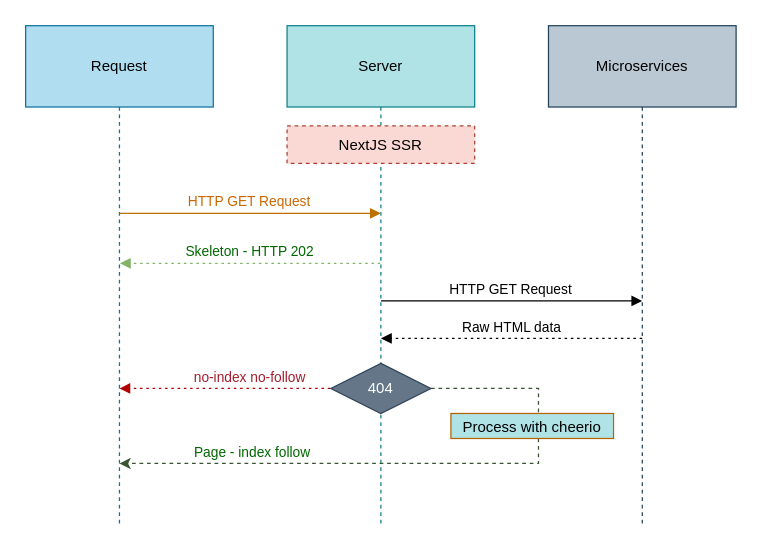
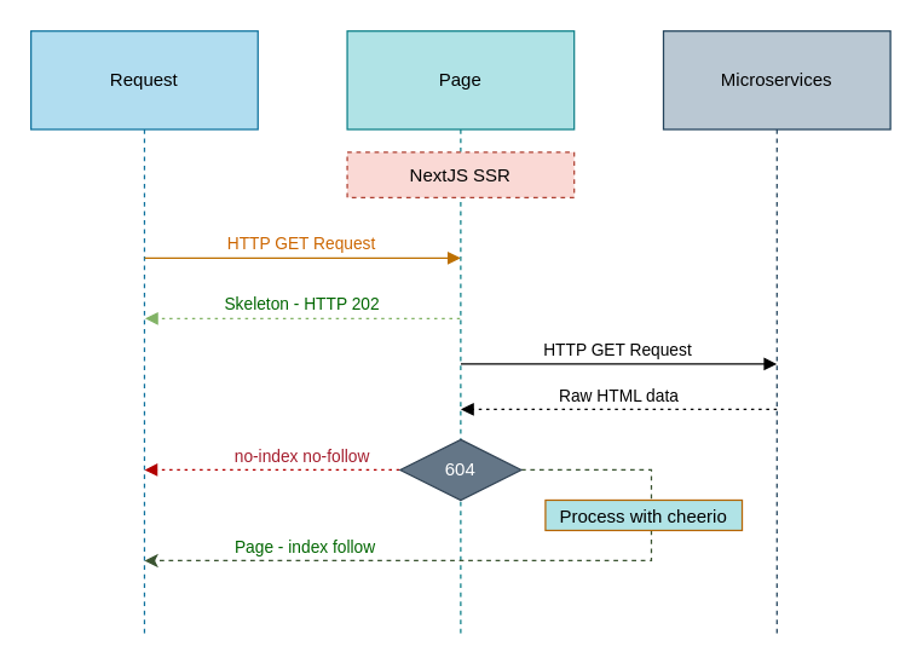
  <mxCell id="0" />
  <mxCell id="1" parent="0" />
  <mxCell id="2" value="Request" style="shape=umlLifeline;perimeter=lifelinePerimeter;whiteSpace=wrap;container=1;dropTarget=0;collapsible=0;recursiveResize=0;outlineConnect=0;portConstraint=eastwest;newEdgeStyle={&quot;edgeStyle&quot;:&quot;elbowEdgeStyle&quot;,&quot;elbow&quot;:&quot;vertical&quot;,&quot;curved&quot;:0,&quot;rounded&quot;:0};size=65;labelBackgroundColor=none;labelBorderColor=none;textShadow=0;fillColor=#b1ddf0;strokeColor=#10739e;" parent="1" vertex="1"><mxGeometry width="150" height="400" as="geometry" x="20" y="20" /></mxCell>
- <mxCell id="3" value="Server" style="shape=umlLifeline;perimeter=lifelinePerimeter;whiteSpace=wrap;container=1;dropTarget=0;collapsible=0;recursiveResize=0;outlineConnect=0;portConstraint=eastwest;newEdgeStyle={&quot;edgeStyle&quot;:&quot;elbowEdgeStyle&quot;,&quot;elbow&quot;:&quot;vertical&quot;,&quot;curved&quot;:0,&quot;rounded&quot;:0};size=65;labelBackgroundColor=none;labelBorderColor=none;textShadow=0;fillColor=#b0e3e6;strokeColor=#0e8088;" parent="1" vertex="1"><mxGeometry x="229" width="150" height="400" as="geometry" y="20" /></mxCell>
+ <mxCell id="3" value="Page" style="shape=umlLifeline;perimeter=lifelinePerimeter;whiteSpace=wrap;container=1;dropTarget=0;collapsible=0;recursiveResize=0;outlineConnect=0;portConstraint=eastwest;newEdgeStyle={&quot;edgeStyle&quot;:&quot;elbowEdgeStyle&quot;,&quot;elbow&quot;:&quot;vertical&quot;,&quot;curved&quot;:0,&quot;rounded&quot;:0};size=65;labelBackgroundColor=none;labelBorderColor=none;textShadow=0;fillColor=#b0e3e6;strokeColor=#0e8088;" parent="1" vertex="1"><mxGeometry x="229" width="150" height="400" as="geometry" y="20" /></mxCell>
  <mxCell id="4" value="Microservices" style="shape=umlLifeline;perimeter=lifelinePerimeter;whiteSpace=wrap;container=1;dropTarget=0;collapsible=0;recursiveResize=0;outlineConnect=0;portConstraint=eastwest;newEdgeStyle={&quot;edgeStyle&quot;:&quot;elbowEdgeStyle&quot;,&quot;elbow&quot;:&quot;vertical&quot;,&quot;curved&quot;:0,&quot;rounded&quot;:0};size=65;labelBackgroundColor=none;labelBorderColor=none;textShadow=0;fillColor=#bac8d3;strokeColor=#23445d;" parent="1" vertex="1"><mxGeometry x="438" width="150" height="400" as="geometry" y="20" /></mxCell>
  <mxCell id="5" value="HTTP GET Request" style="verticalAlign=bottom;endArrow=block;edgeStyle=elbowEdgeStyle;elbow=vertical;curved=0;rounded=0;labelBackgroundColor=none;fontColor=#CC6600;labelBorderColor=none;textShadow=0;fillColor=#f0a30a;strokeColor=#BD7000;" parent="1" edge="1"><mxGeometry relative="1" as="geometry"><Array as="points"><mxPoint x="208.4" y="170" /></Array><mxPoint x="95.1" y="170" as="sourcePoint" /><mxPoint x="303.9" y="170" as="targetPoint" /></mxGeometry></mxCell>
  <mxCell id="6" value="HTTP GET Request" style="verticalAlign=bottom;endArrow=block;edgeStyle=elbowEdgeStyle;elbow=vertical;curved=0;rounded=0;labelBackgroundColor=none;fontColor=default;labelBorderColor=none;textShadow=0;" parent="1" edge="1"><mxGeometry relative="1" as="geometry"><Array as="points"><mxPoint x="417.4" y="240" /></Array><mxPoint x="304.1" y="240" as="sourcePoint" /><mxPoint x="512.9" y="240" as="targetPoint" /></mxGeometry></mxCell>
  <mxCell id="7" value="Raw HTML data" style="verticalAlign=bottom;endArrow=block;edgeStyle=elbowEdgeStyle;elbow=vertical;curved=0;rounded=0;dashed=1;dashPattern=2 3;labelBackgroundColor=none;fontColor=default;labelBorderColor=none;textShadow=0;" parent="1" edge="1"><mxGeometry relative="1" as="geometry"><Array as="points"><mxPoint x="420.4" y="270" /></Array><mxPoint x="512.9" y="270" as="sourcePoint" /><mxPoint x="304.1" y="270" as="targetPoint" /></mxGeometry></mxCell>
  <mxCell id="8" value="no-index no-follow" style="verticalAlign=bottom;endArrow=block;edgeStyle=elbowEdgeStyle;elbow=vertical;curved=0;rounded=0;dashed=1;dashPattern=2 3;labelBackgroundColor=none;fontColor=#a51d2d;labelBorderColor=none;textShadow=0;fillColor=#e51400;strokeColor=#B20000;" parent="1" edge="1"><mxGeometry relative="1" as="geometry"><Array as="points"><mxPoint x="211" y="310" /></Array><mxPoint x="303.5" y="310" as="sourcePoint" /><mxPoint x="95.035" y="310" as="targetPoint" /></mxGeometry></mxCell>
  <mxCell id="9" value="NextJS SSR" style="labelBackgroundColor=none;labelBorderColor=none;textShadow=0;fillColor=#fad9d5;strokeColor=#ae4132;dashed=1;" parent="1" vertex="1"><mxGeometry x="229" y="100" width="150" height="30" as="geometry" /></mxCell>
  <mxCell id="10" value="Skeleton - HTTP 202" style="verticalAlign=bottom;endArrow=block;edgeStyle=elbowEdgeStyle;elbow=horizontal;curved=0;rounded=0;dashed=1;dashPattern=2 3;labelBackgroundColor=none;fontColor=#006600;labelBorderColor=none;textShadow=0;fillColor=#d5e8d4;strokeColor=#82b366;gradientColor=#97d077;" parent="1" edge="1"><mxGeometry relative="1" as="geometry"><Array as="points"><mxPoint x="211.4" y="210" /></Array><mxPoint x="303.5" y="210" as="sourcePoint" /><mxPoint x="95.4" y="210" as="targetPoint" /></mxGeometry></mxCell>
  <mxCell id="11" style="edgeStyle=orthogonalEdgeStyle;rounded=0;orthogonalLoop=1;jettySize=auto;html=1;dashed=1;fillColor=#6d8764;strokeColor=#3A5431;" edge="1" parent="1" source="14"><mxGeometry relative="1" as="geometry"><mxPoint x="94.987" y="370" as="targetPoint" /><Array as="points"><mxPoint x="430" y="310" /><mxPoint x="430" y="370" /></Array></mxGeometry></mxCell>
  <mxCell id="12" value="Page - index follow" style="edgeLabel;html=1;align=center;verticalAlign=middle;resizable=0;points=[];fontColor=#006600;labelBackgroundColor=none;" vertex="1" connectable="0" parent="11"><mxGeometry x="0.226" relative="1" as="geometry"><mxPoint x="-81" y="-10" as="offset" /></mxGeometry></mxCell>
  <mxCell id="13" value="Process with cheerio" style="labelBackgroundColor=none;labelBorderColor=none;textShadow=0;fillColor=#b0e3e6;strokeColor=#b46504;" parent="1" vertex="1"><mxGeometry x="360" y="330" width="130" height="20" as="geometry" /></mxCell>
- <mxCell id="14" value="404" style="rhombus;whiteSpace=wrap;html=1;fillColor=#647687;fontColor=#ffffff;strokeColor=#314354;" vertex="1" parent="1"><mxGeometry x="264" y="290" width="80" height="40" as="geometry" /></mxCell>
+ <mxCell id="14" value="604" style="rhombus;whiteSpace=wrap;html=1;fillColor=#647687;fontColor=#ffffff;strokeColor=#314354;" vertex="1" parent="1"><mxGeometry x="264" y="290" width="80" height="40" as="geometry" /></mxCell>
